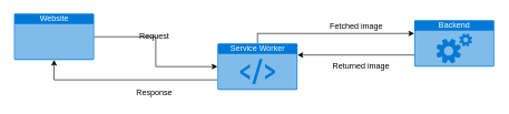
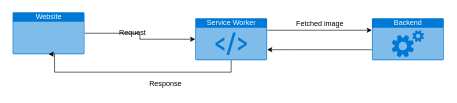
  <mxCell id="0" />
  <mxCell id="1" parent="0" />
  <mxCell id="2" style="edgeStyle=orthogonalEdgeStyle;rounded=0;orthogonalLoop=1;jettySize=auto;html=1;" edge="1" parent="1" source="3" target="7"><mxGeometry relative="1" as="geometry" /></mxCell>
  <mxCell id="3" value="Website" style="html=1;strokeColor=none;fillColor=#0079D6;labelPosition=center;verticalLabelPosition=middle;verticalAlign=top;align=center;fontSize=12;outlineConnect=0;spacingTop=-6;fontColor=#FFFFFF;shape=mxgraph.sitemap.page;" vertex="1" parent="1"><mxGeometry x="20" y="20" width="120" height="70" as="geometry" /></mxCell>
  <mxCell id="4" style="edgeStyle=orthogonalEdgeStyle;rounded=0;orthogonalLoop=1;jettySize=auto;html=1;" edge="1" parent="1" source="7" target="8"><mxGeometry relative="1" as="geometry"><Array as="points"><mxPoint x="520" y="50" /><mxPoint x="520" y="50" /></Array></mxGeometry></mxCell>
  <mxCell id="5" style="edgeStyle=orthogonalEdgeStyle;rounded=0;orthogonalLoop=1;jettySize=auto;html=1;exitX=0;exitY=0.75;exitDx=0;exitDy=0;exitPerimeter=0;" edge="1" parent="1" source="8" target="7"><mxGeometry relative="1" as="geometry"><Array as="points"><mxPoint x="490" y="83" /><mxPoint x="490" y="83" /></Array></mxGeometry></mxCell>
  <mxCell id="6" style="edgeStyle=orthogonalEdgeStyle;rounded=0;orthogonalLoop=1;jettySize=auto;html=1;entryX=0.5;entryY=1;entryDx=0;entryDy=0;entryPerimeter=0;" edge="1" parent="1" source="7" target="3"><mxGeometry relative="1" as="geometry"><Array as="points"><mxPoint x="385" y="120" /><mxPoint x="90" y="120" /></Array></mxGeometry></mxCell>
- <mxCell id="7" value="Service Worker" style="html=1;strokeColor=none;fillColor=#0079D6;labelPosition=center;verticalLabelPosition=middle;verticalAlign=top;align=center;fontSize=12;outlineConnect=0;spacingTop=-6;fontColor=#FFFFFF;shape=mxgraph.sitemap.script;" vertex="1" parent="1"><mxGeometry x="325" y="65" width="120" height="70" as="geometry" /></mxCell>
+ <mxCell id="7" value="Service Worker" style="html=1;strokeColor=none;fillColor=#0079D6;labelPosition=center;verticalLabelPosition=middle;verticalAlign=top;align=center;fontSize=12;outlineConnect=0;spacingTop=-6;fontColor=#FFFFFF;shape=mxgraph.sitemap.script;" vertex="1" parent="1"><mxGeometry x="325" y="30" width="120" height="70" as="geometry" /></mxCell>
  <mxCell id="8" value="Backend" style="html=1;strokeColor=none;fillColor=#0079D6;labelPosition=center;verticalLabelPosition=middle;verticalAlign=top;align=center;fontSize=12;outlineConnect=0;spacingTop=-6;fontColor=#FFFFFF;shape=mxgraph.sitemap.services;" vertex="1" parent="1"><mxGeometry x="620" y="30" width="120" height="70" as="geometry" /></mxCell>
- <mxCell id="9" value="&lt;div&gt;Request&lt;/div&gt;" style="text;html=1;align=center;verticalAlign=middle;resizable=0;points=[];;autosize=1;" vertex="1" parent="1"><mxGeometry x="200" y="45" width="60" height="20" as="geometry" /></mxCell>
- <mxCell id="10" value="&lt;div&gt;Response&lt;/div&gt;" style="text;html=1;align=center;verticalAlign=middle;resizable=0;points=[];;autosize=1;" vertex="1" parent="1"><mxGeometry x="195" y="130" width="70" height="20" as="geometry" /></mxCell>
+ <mxCell id="9" value="&lt;div&gt;Request&lt;/div&gt;" style="text;html=1;align=center;verticalAlign=middle;resizable=0;points=[];;autosize=1;" vertex="1" parent="1"><mxGeometry x="190" y="45" width="60" height="20" as="geometry" /></mxCell>
+ <mxCell id="10" value="&lt;div&gt;Response&lt;/div&gt;" style="text;html=1;align=center;verticalAlign=middle;resizable=0;points=[];;autosize=1;" vertex="1" parent="1"><mxGeometry x="240" y="130" width="70" height="20" as="geometry" /></mxCell>
  <mxCell id="11" value="Fetched image" style="text;html=1;align=center;verticalAlign=middle;resizable=0;points=[];;autosize=1;" vertex="1" parent="1"><mxGeometry x="482.5" y="30" width="100" height="20" as="geometry" /></mxCell>
- <mxCell id="12" value="&lt;div&gt;Returned image&lt;/div&gt;" style="text;html=1;align=center;verticalAlign=middle;resizable=0;points=[];;autosize=1;" vertex="1" parent="1"><mxGeometry x="490" y="90" width="100" height="20" as="geometry" /></mxCell>
